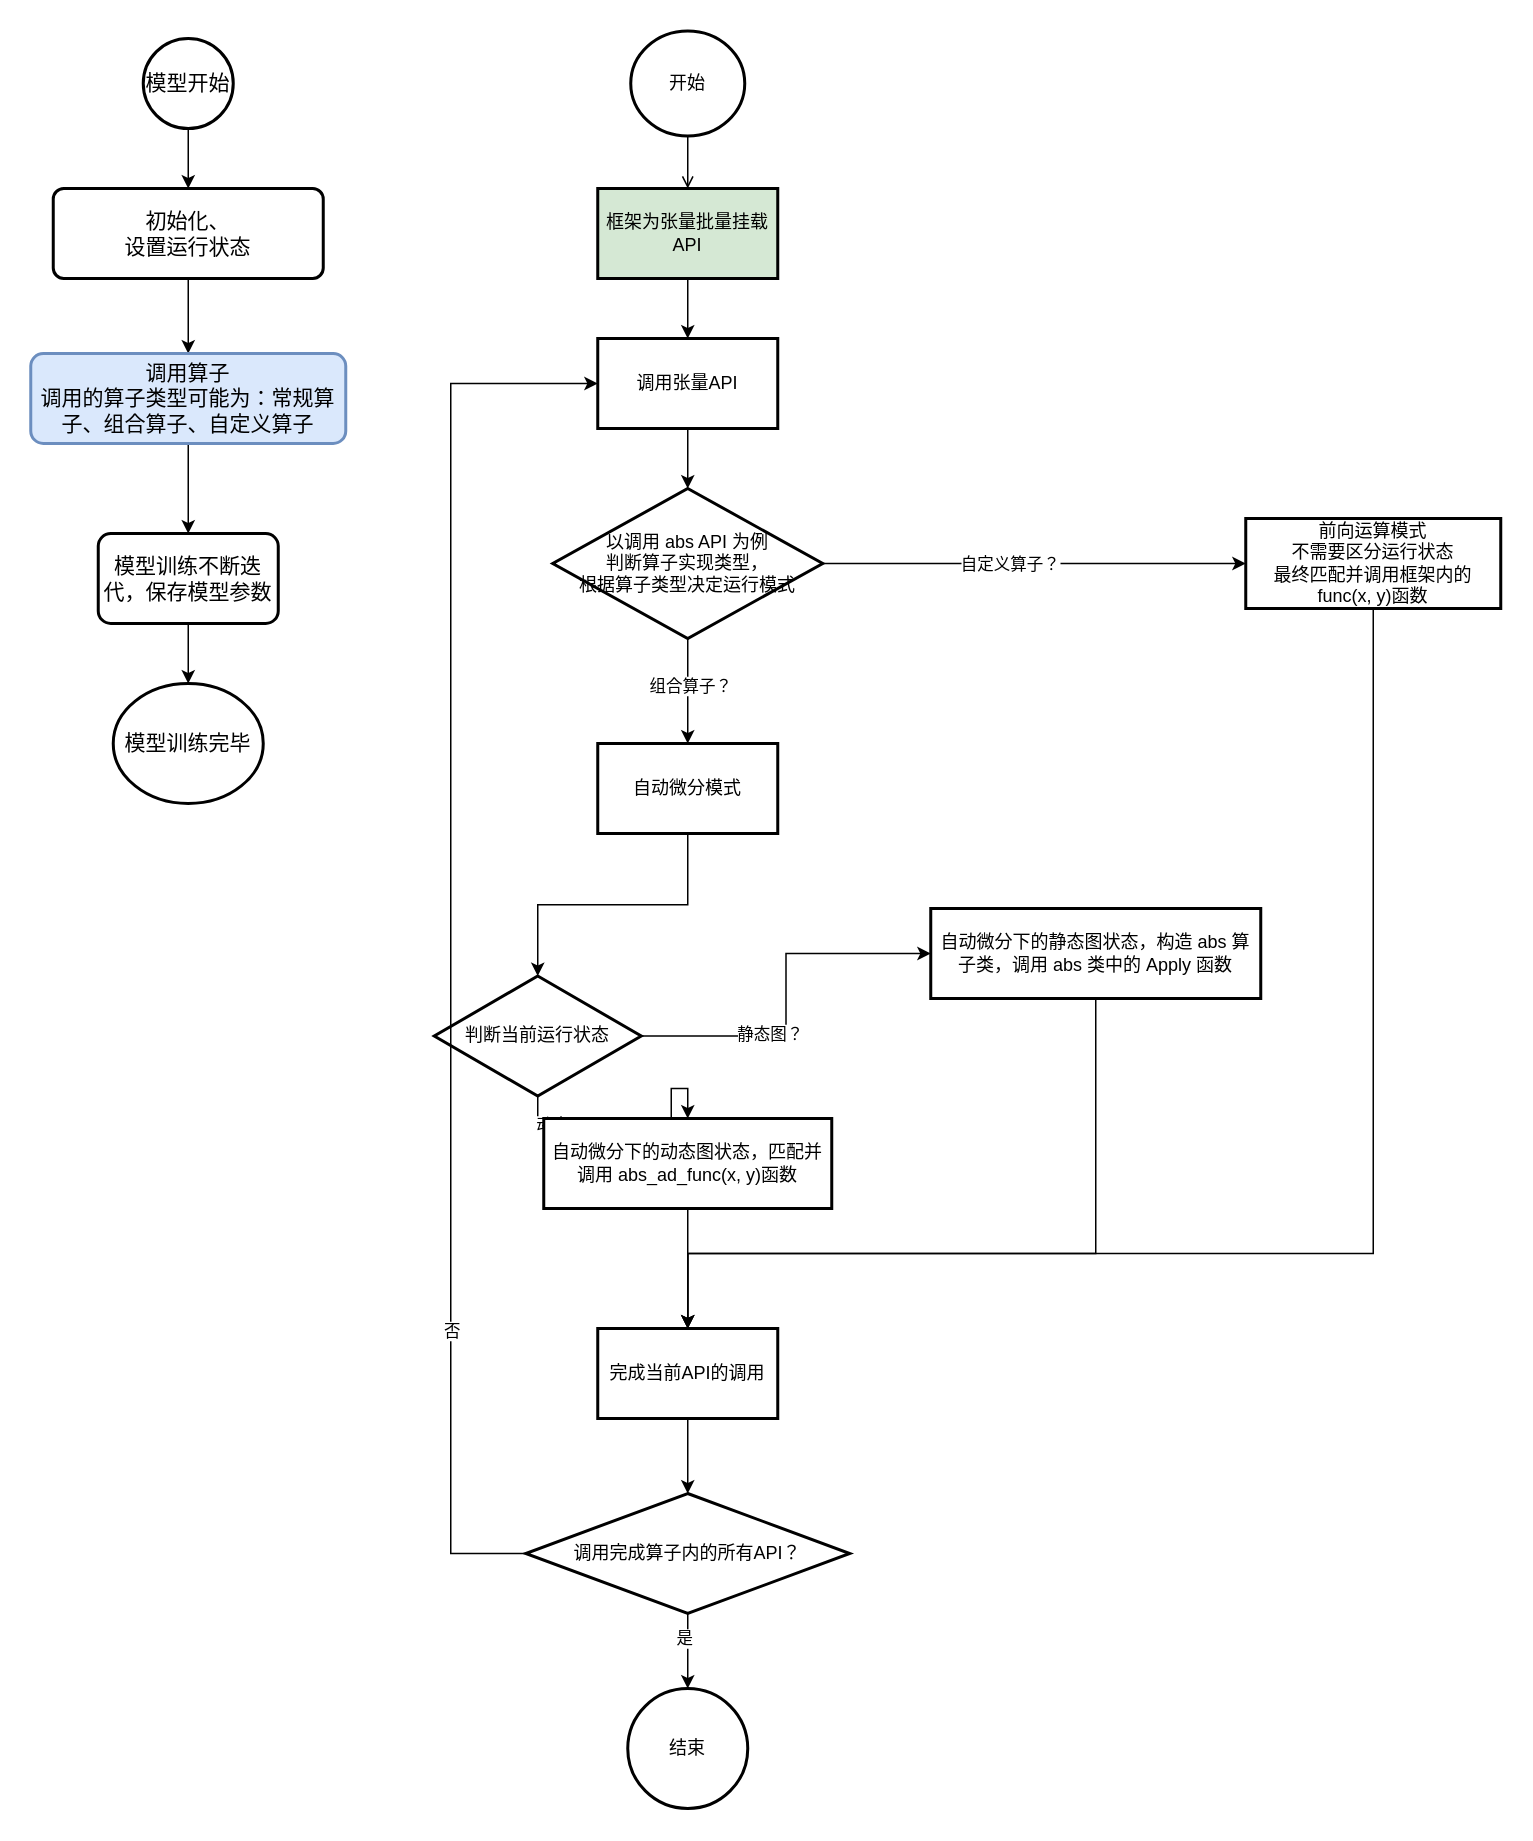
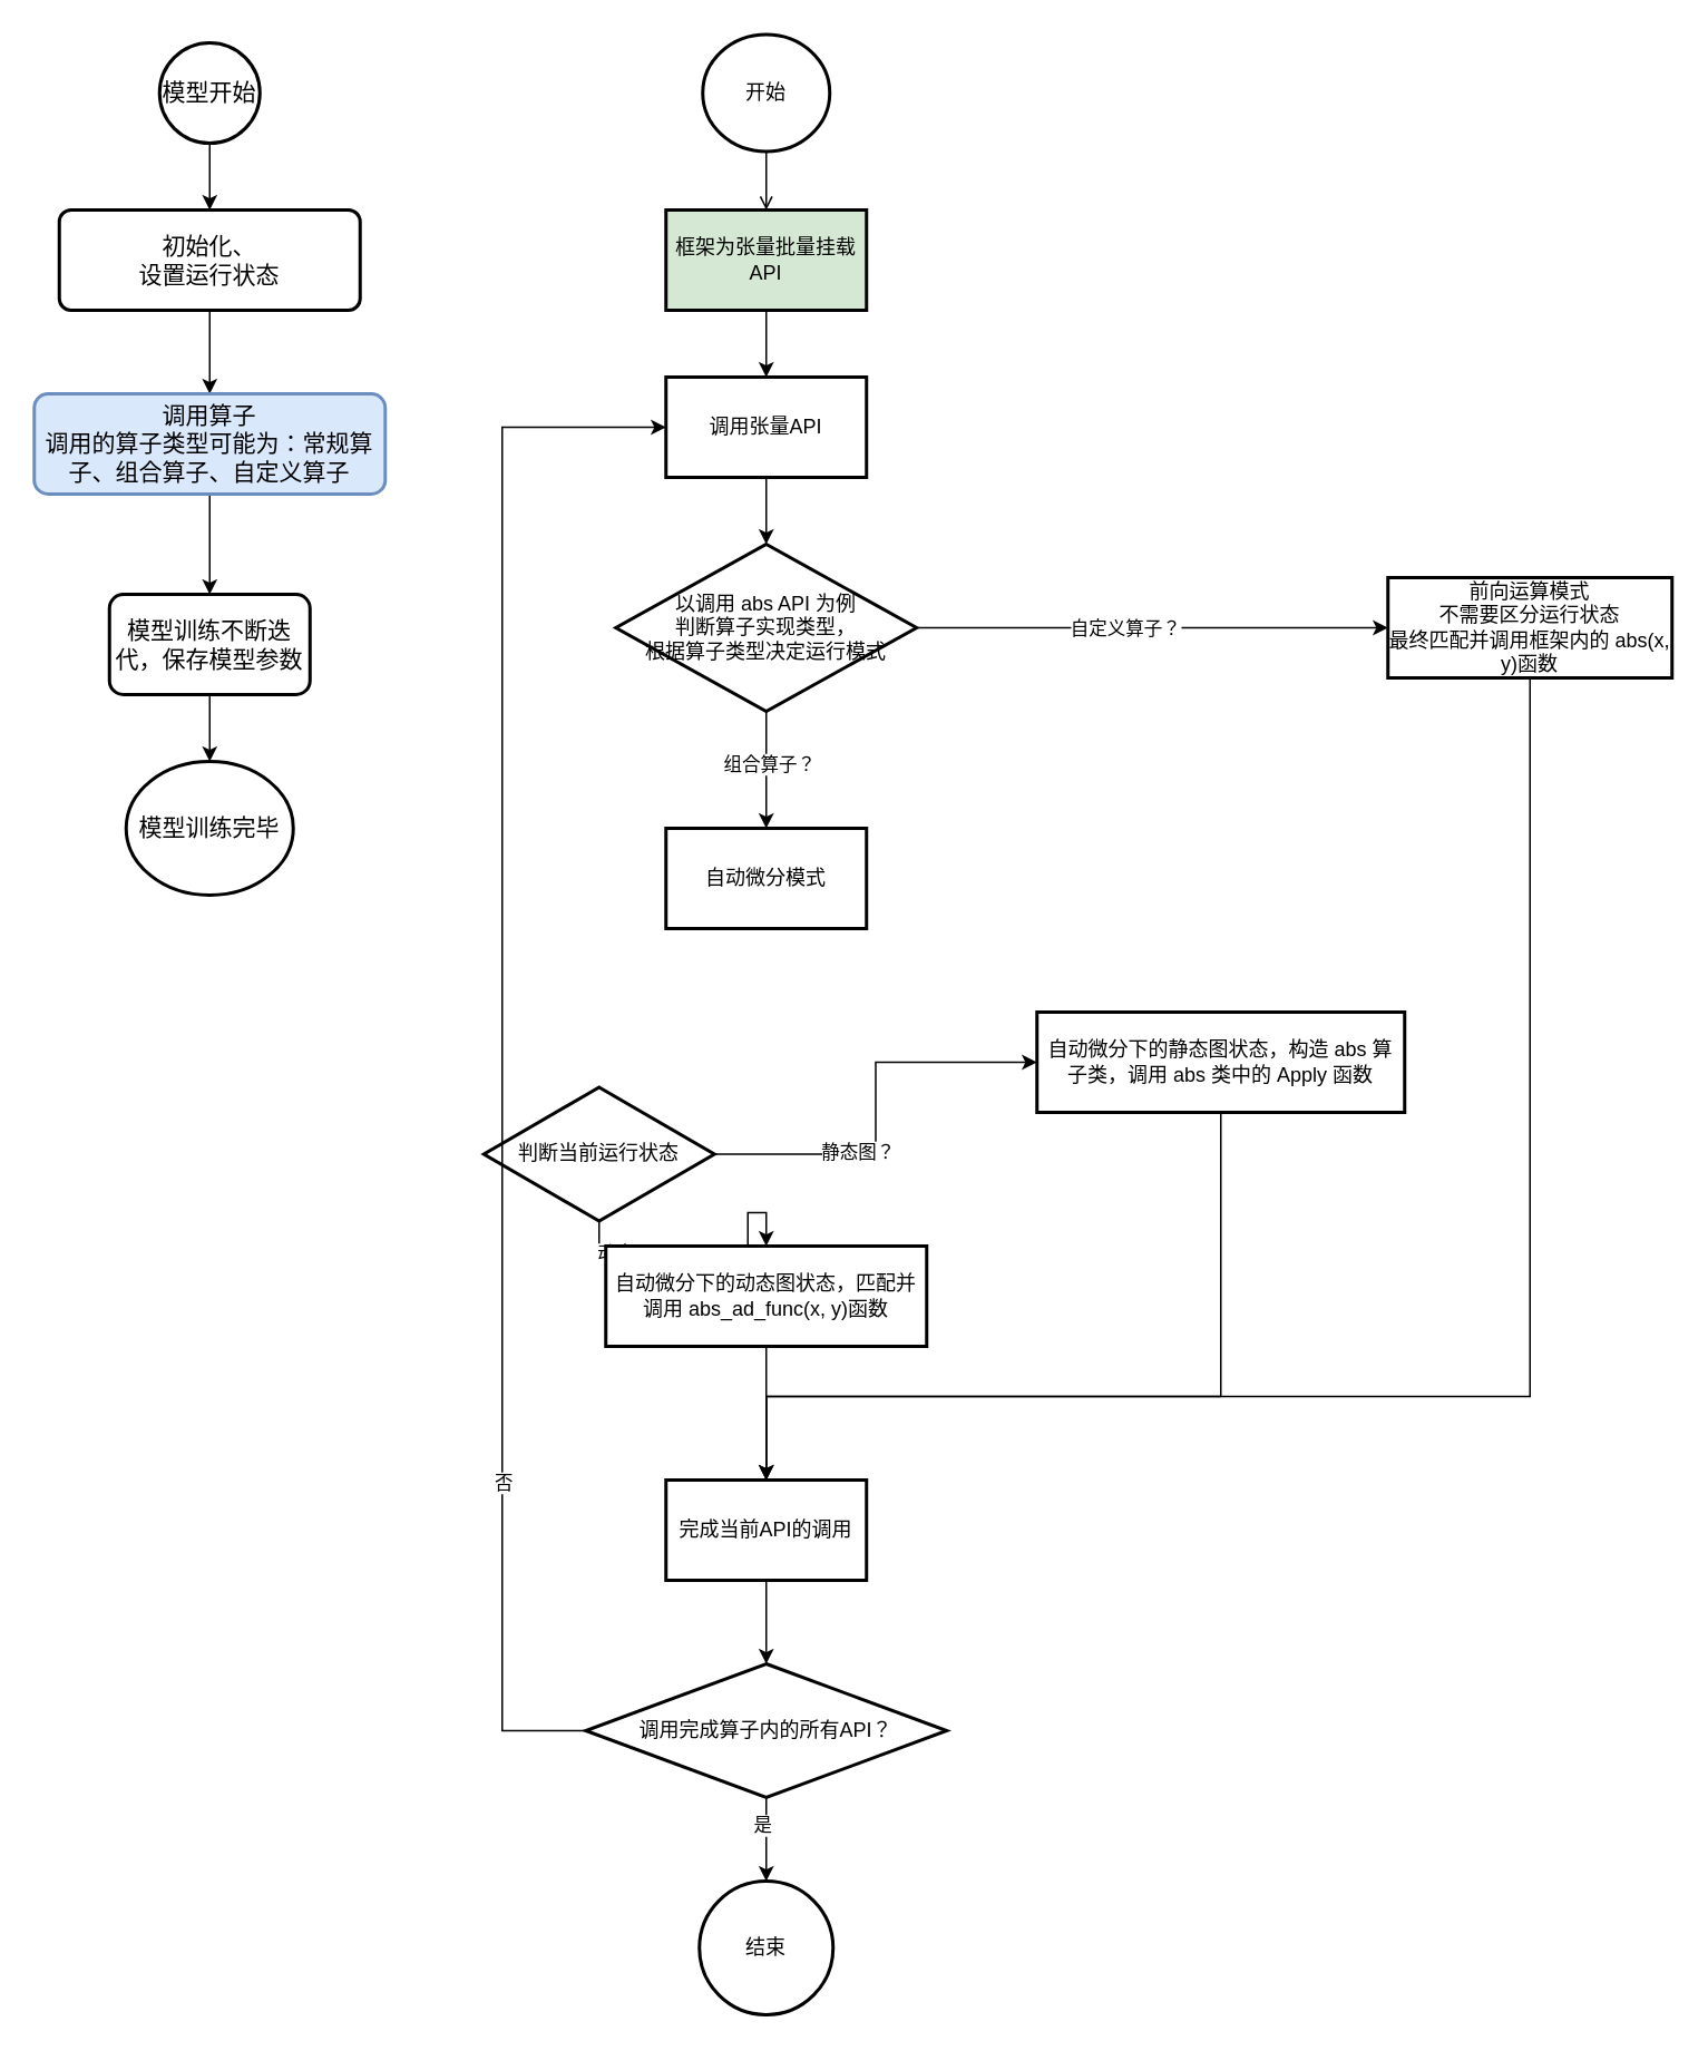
  <mxCell id="0" />
  <mxCell id="1" parent="0" />
  <mxCell id="2" style="edgeStyle=orthogonalEdgeStyle;rounded=0;orthogonalLoop=1;jettySize=auto;html=1;exitX=0.5;exitY=1;exitDx=0;exitDy=0;exitPerimeter=0;entryX=0.5;entryY=0;entryDx=0;entryDy=0;" edge="1" parent="1" source="3" target="5"><mxGeometry relative="1" as="geometry" /></mxCell>
  <mxCell id="3" value="模型开始" style="strokeWidth=2;html=1;shape=mxgraph.flowchart.start_2;whiteSpace=wrap;fontSize=14;" vertex="1" parent="1"><mxGeometry x="95" y="25" width="60" height="60" as="geometry" /></mxCell>
  <mxCell id="4" value="" style="edgeStyle=orthogonalEdgeStyle;rounded=0;orthogonalLoop=1;jettySize=auto;html=1;" edge="1" parent="1" source="5" target="7"><mxGeometry relative="1" as="geometry" /></mxCell>
  <mxCell id="5" value="初始化、&lt;br style=&quot;font-size: 14px;&quot;&gt;设置运行状态" style="rounded=1;whiteSpace=wrap;html=1;absoluteArcSize=1;arcSize=14;strokeWidth=2;fontSize=14;" vertex="1" parent="1"><mxGeometry x="35" y="125" width="180" height="60" as="geometry" /></mxCell>
  <mxCell id="6" value="" style="edgeStyle=orthogonalEdgeStyle;rounded=0;orthogonalLoop=1;jettySize=auto;html=1;" edge="1" parent="1" source="7" target="9"><mxGeometry relative="1" as="geometry" /></mxCell>
  <mxCell id="7" value="调用算子&lt;br&gt;调用的算子类型可能为：常规算子、组合算子、自定义算子" style="whiteSpace=wrap;html=1;fontSize=14;rounded=1;arcSize=14;strokeWidth=2;fillColor=#dae8fc;strokeColor=#6c8ebf;" vertex="1" parent="1"><mxGeometry x="20" y="235" width="210" height="60" as="geometry" /></mxCell>
  <mxCell id="8" value="" style="edgeStyle=orthogonalEdgeStyle;rounded=0;orthogonalLoop=1;jettySize=auto;html=1;" edge="1" parent="1" source="9" target="10"><mxGeometry relative="1" as="geometry" /></mxCell>
  <mxCell id="9" value="模型训练不断迭代，保存模型参数" style="whiteSpace=wrap;html=1;fontSize=14;rounded=1;arcSize=14;strokeWidth=2;" vertex="1" parent="1"><mxGeometry x="65" y="355" width="120" height="60" as="geometry" /></mxCell>
  <mxCell id="10" value="模型训练完毕" style="ellipse;whiteSpace=wrap;html=1;fontSize=14;rounded=1;arcSize=14;strokeWidth=2;" vertex="1" parent="1"><mxGeometry x="75" y="455" width="100" height="80" as="geometry" /></mxCell>
  <mxCell id="11" value="" style="edgeStyle=orthogonalEdgeStyle;rounded=0;orthogonalLoop=1;jettySize=auto;html=1;endArrow=open;" edge="1" parent="1" source="12" target="14"><mxGeometry relative="1" as="geometry" /></mxCell>
  <mxCell id="12" value="开始" style="strokeWidth=2;html=1;shape=mxgraph.flowchart.start_2;whiteSpace=wrap;" vertex="1" parent="1"><mxGeometry x="420" y="20" width="76" height="70" as="geometry" /></mxCell>
  <mxCell id="13" value="" style="edgeStyle=orthogonalEdgeStyle;rounded=0;orthogonalLoop=1;jettySize=auto;html=1;" edge="1" parent="1" source="14" target="16"><mxGeometry relative="1" as="geometry" /></mxCell>
  <mxCell id="14" value="框架为张量批量挂载 API" style="whiteSpace=wrap;html=1;strokeWidth=2;fillColor=#d5e8d4;" vertex="1" parent="1"><mxGeometry x="398" y="125" width="120" height="60" as="geometry" /></mxCell>
  <mxCell id="15" value="" style="edgeStyle=orthogonalEdgeStyle;rounded=0;orthogonalLoop=1;jettySize=auto;html=1;" edge="1" parent="1" source="16" target="21"><mxGeometry relative="1" as="geometry" /></mxCell>
  <mxCell id="16" value="调用张量API" style="whiteSpace=wrap;html=1;strokeWidth=2;" vertex="1" parent="1"><mxGeometry x="398" y="225" width="120" height="60" as="geometry" /></mxCell>
  <mxCell id="17" value="" style="edgeStyle=orthogonalEdgeStyle;rounded=0;orthogonalLoop=1;jettySize=auto;html=1;" edge="1" parent="1" source="21" target="23"><mxGeometry relative="1" as="geometry" /></mxCell>
  <mxCell id="18" value="自定义算子？" style="edgeLabel;html=1;align=center;verticalAlign=middle;resizable=0;points=[];" vertex="1" connectable="0" parent="17"><mxGeometry x="-0.118" y="1" relative="1" as="geometry"><mxPoint y="1" as="offset" /></mxGeometry></mxCell>
  <mxCell id="19" value="" style="edgeStyle=orthogonalEdgeStyle;rounded=0;orthogonalLoop=1;jettySize=auto;html=1;" edge="1" parent="1" source="21" target="25"><mxGeometry relative="1" as="geometry" /></mxCell>
  <mxCell id="20" value="组合算子？" style="edgeLabel;html=1;align=center;verticalAlign=middle;resizable=0;points=[];" vertex="1" connectable="0" parent="19"><mxGeometry x="-0.114" y="1" relative="1" as="geometry"><mxPoint as="offset" /></mxGeometry></mxCell>
  <mxCell id="21" value="以调用 abs API 为例&lt;br&gt;判断算子实现类型，&lt;br&gt;根据算子类型决定运行模式" style="rhombus;whiteSpace=wrap;html=1;strokeWidth=2;" vertex="1" parent="1"><mxGeometry x="368" y="325" width="180" height="100" as="geometry" /></mxCell>
  <mxCell id="22" style="edgeStyle=orthogonalEdgeStyle;rounded=0;orthogonalLoop=1;jettySize=auto;html=1;exitX=0.5;exitY=1;exitDx=0;exitDy=0;entryX=0.5;entryY=0;entryDx=0;entryDy=0;" edge="1" parent="1" source="23" target="36"><mxGeometry relative="1" as="geometry"><Array as="points"><mxPoint x="915" y="835" /><mxPoint x="458" y="835" /></Array></mxGeometry></mxCell>
- <mxCell id="23" value="前向运算模式&lt;br&gt;不需要区分运行状态&lt;br&gt;最终匹配并调用框架内的 func(x, y)函数" style="whiteSpace=wrap;html=1;strokeWidth=2;" vertex="1" parent="1"><mxGeometry x="830" y="345" width="170" height="60" as="geometry" /></mxCell>
- <mxCell id="24" value="" style="edgeStyle=orthogonalEdgeStyle;rounded=0;orthogonalLoop=1;jettySize=auto;html=1;" edge="1" parent="1" source="25" target="30"><mxGeometry relative="1" as="geometry" /></mxCell>
+ <mxCell id="23" value="前向运算模式&lt;br&gt;不需要区分运行状态&lt;br&gt;最终匹配并调用框架内的 abs(x, y)函数" style="whiteSpace=wrap;html=1;strokeWidth=2;" vertex="1" parent="1"><mxGeometry x="830" y="345" width="170" height="60" as="geometry" /></mxCell>
  <mxCell id="25" value="自动微分模式" style="whiteSpace=wrap;html=1;strokeWidth=2;" vertex="1" parent="1"><mxGeometry x="398" y="495" width="120" height="60" as="geometry" /></mxCell>
  <mxCell id="26" value="" style="edgeStyle=orthogonalEdgeStyle;rounded=0;orthogonalLoop=1;jettySize=auto;html=1;" edge="1" parent="1" source="30" target="32"><mxGeometry relative="1" as="geometry" /></mxCell>
  <mxCell id="27" value="动态图？" style="edgeLabel;html=1;align=center;verticalAlign=middle;resizable=0;points=[];" vertex="1" connectable="0" parent="26"><mxGeometry x="-0.511" y="1" relative="1" as="geometry"><mxPoint as="offset" /></mxGeometry></mxCell>
  <mxCell id="28" value="" style="edgeStyle=orthogonalEdgeStyle;rounded=0;orthogonalLoop=1;jettySize=auto;html=1;" edge="1" parent="1" source="30" target="34"><mxGeometry relative="1" as="geometry" /></mxCell>
  <mxCell id="29" value="静态图？" style="edgeLabel;html=1;align=center;verticalAlign=middle;resizable=0;points=[];" vertex="1" connectable="0" parent="28"><mxGeometry x="-0.315" y="3" relative="1" as="geometry"><mxPoint y="1" as="offset" /></mxGeometry></mxCell>
  <mxCell id="30" value="判断当前运行状态" style="rhombus;whiteSpace=wrap;html=1;strokeWidth=2;" vertex="1" parent="1"><mxGeometry x="289" y="650" width="138" height="80" as="geometry" /></mxCell>
  <mxCell id="31" value="" style="edgeStyle=orthogonalEdgeStyle;rounded=0;orthogonalLoop=1;jettySize=auto;html=1;" edge="1" parent="1" source="32" target="36"><mxGeometry relative="1" as="geometry" /></mxCell>
  <mxCell id="32" value="自动微分下的动态图状态，匹配并调用 abs_ad_func(x, y)函数" style="whiteSpace=wrap;html=1;strokeWidth=2;" vertex="1" parent="1"><mxGeometry x="362" y="745" width="192" height="60" as="geometry" /></mxCell>
  <mxCell id="33" style="edgeStyle=orthogonalEdgeStyle;rounded=0;orthogonalLoop=1;jettySize=auto;html=1;exitX=0.5;exitY=1;exitDx=0;exitDy=0;entryX=0.5;entryY=0;entryDx=0;entryDy=0;" edge="1" parent="1" source="34" target="36"><mxGeometry relative="1" as="geometry"><Array as="points"><mxPoint x="730" y="835" /><mxPoint x="458" y="835" /></Array></mxGeometry></mxCell>
  <mxCell id="34" value="自动微分下的静态图状态，构造 abs 算子类，调用 abs 类中的 Apply 函数" style="whiteSpace=wrap;html=1;strokeWidth=2;" vertex="1" parent="1"><mxGeometry x="620" y="605" width="220" height="60" as="geometry" /></mxCell>
  <mxCell id="35" value="" style="edgeStyle=orthogonalEdgeStyle;rounded=0;orthogonalLoop=1;jettySize=auto;html=1;" edge="1" parent="1" source="36" target="41"><mxGeometry relative="1" as="geometry" /></mxCell>
  <mxCell id="36" value="完成当前API的调用" style="whiteSpace=wrap;html=1;strokeWidth=2;" vertex="1" parent="1"><mxGeometry x="398" y="885" width="120" height="60" as="geometry" /></mxCell>
  <mxCell id="37" style="edgeStyle=orthogonalEdgeStyle;rounded=0;orthogonalLoop=1;jettySize=auto;html=1;exitX=0;exitY=0.5;exitDx=0;exitDy=0;entryX=0;entryY=0.5;entryDx=0;entryDy=0;" edge="1" parent="1" source="41" target="16"><mxGeometry relative="1" as="geometry"><Array as="points"><mxPoint x="300" y="1035" /><mxPoint x="300" y="255" /></Array></mxGeometry></mxCell>
  <mxCell id="38" value="否" style="edgeLabel;html=1;align=center;verticalAlign=middle;resizable=0;points=[];" vertex="1" connectable="0" parent="37"><mxGeometry x="-0.571" relative="1" as="geometry"><mxPoint as="offset" /></mxGeometry></mxCell>
  <mxCell id="39" value="" style="edgeStyle=orthogonalEdgeStyle;rounded=0;orthogonalLoop=1;jettySize=auto;html=1;" edge="1" parent="1" source="41" target="42"><mxGeometry relative="1" as="geometry" /></mxCell>
  <mxCell id="40" value="是" style="edgeLabel;html=1;align=center;verticalAlign=middle;resizable=0;points=[];" vertex="1" connectable="0" parent="39"><mxGeometry x="-0.35" y="-3" relative="1" as="geometry"><mxPoint as="offset" /></mxGeometry></mxCell>
  <mxCell id="41" value="调用完成算子内的所有API？" style="rhombus;whiteSpace=wrap;html=1;strokeWidth=2;" vertex="1" parent="1"><mxGeometry x="350" y="995" width="216" height="80" as="geometry" /></mxCell>
  <mxCell id="42" value="结束" style="ellipse;whiteSpace=wrap;html=1;strokeWidth=2;" vertex="1" parent="1"><mxGeometry x="418" y="1125" width="80" height="80" as="geometry" /></mxCell>
